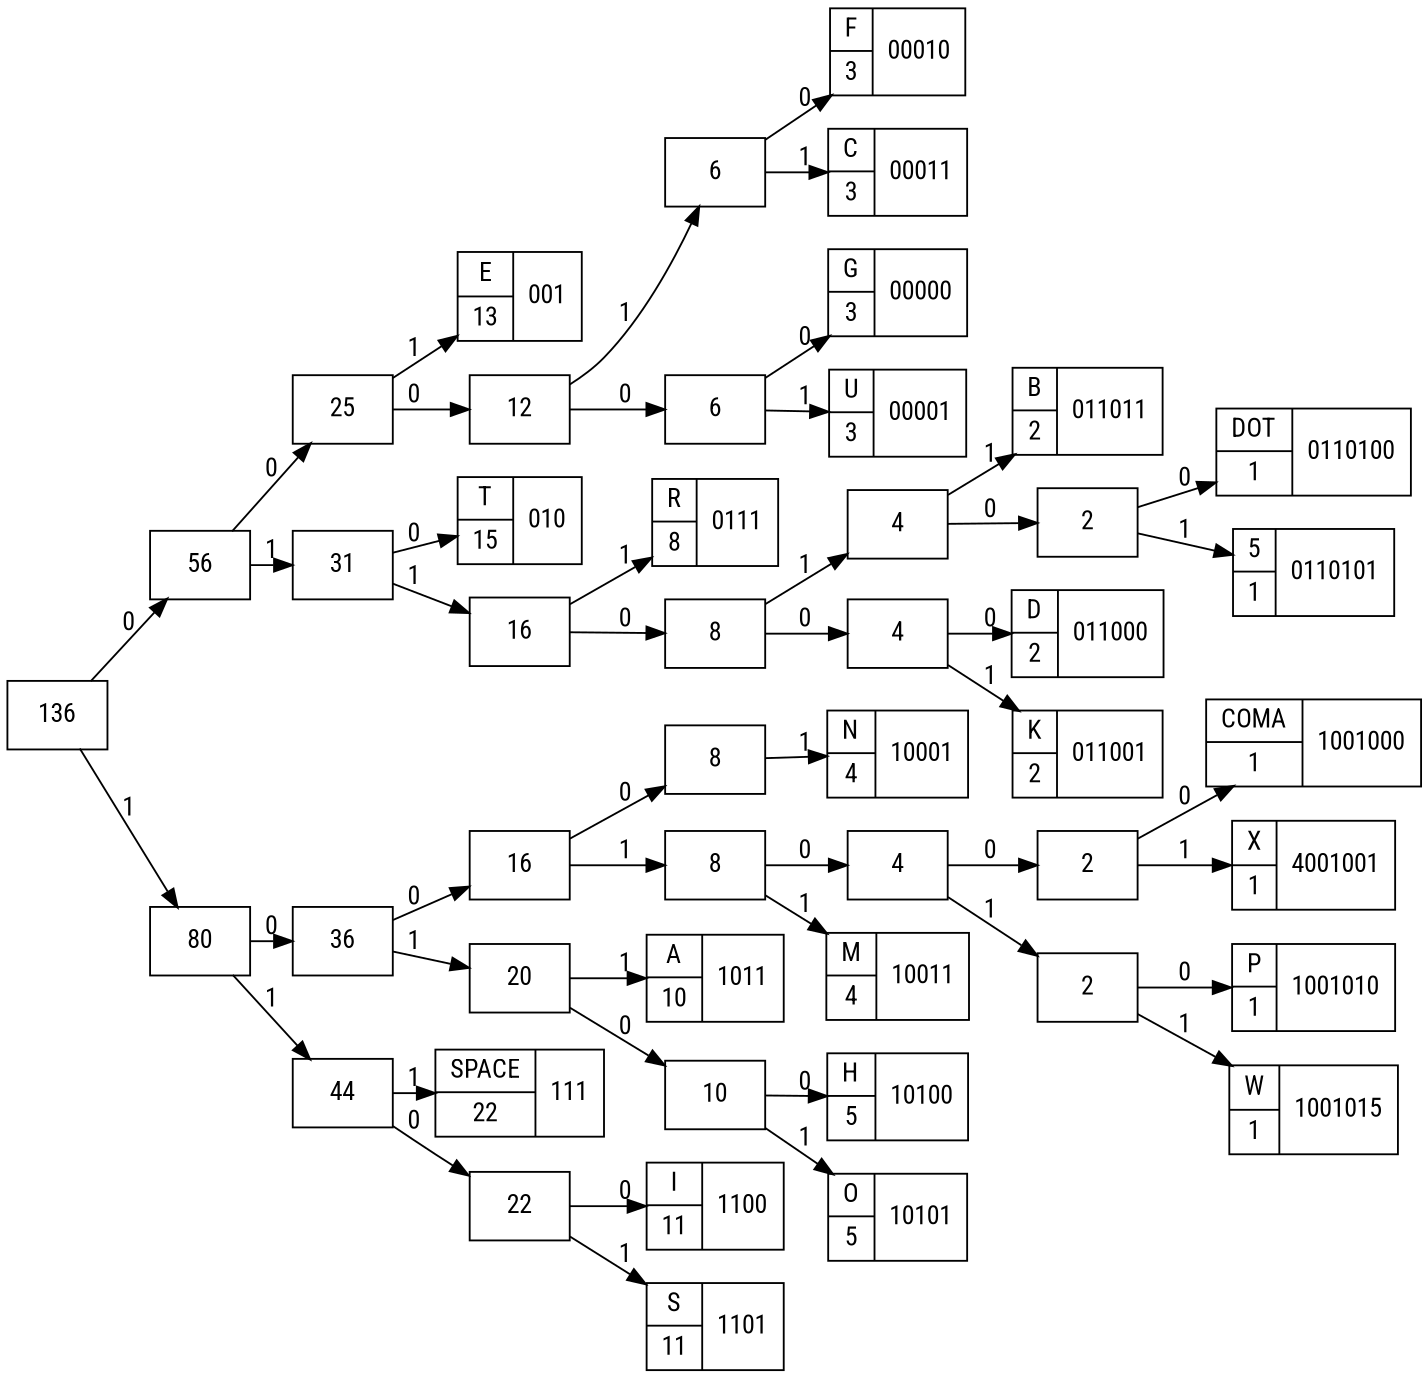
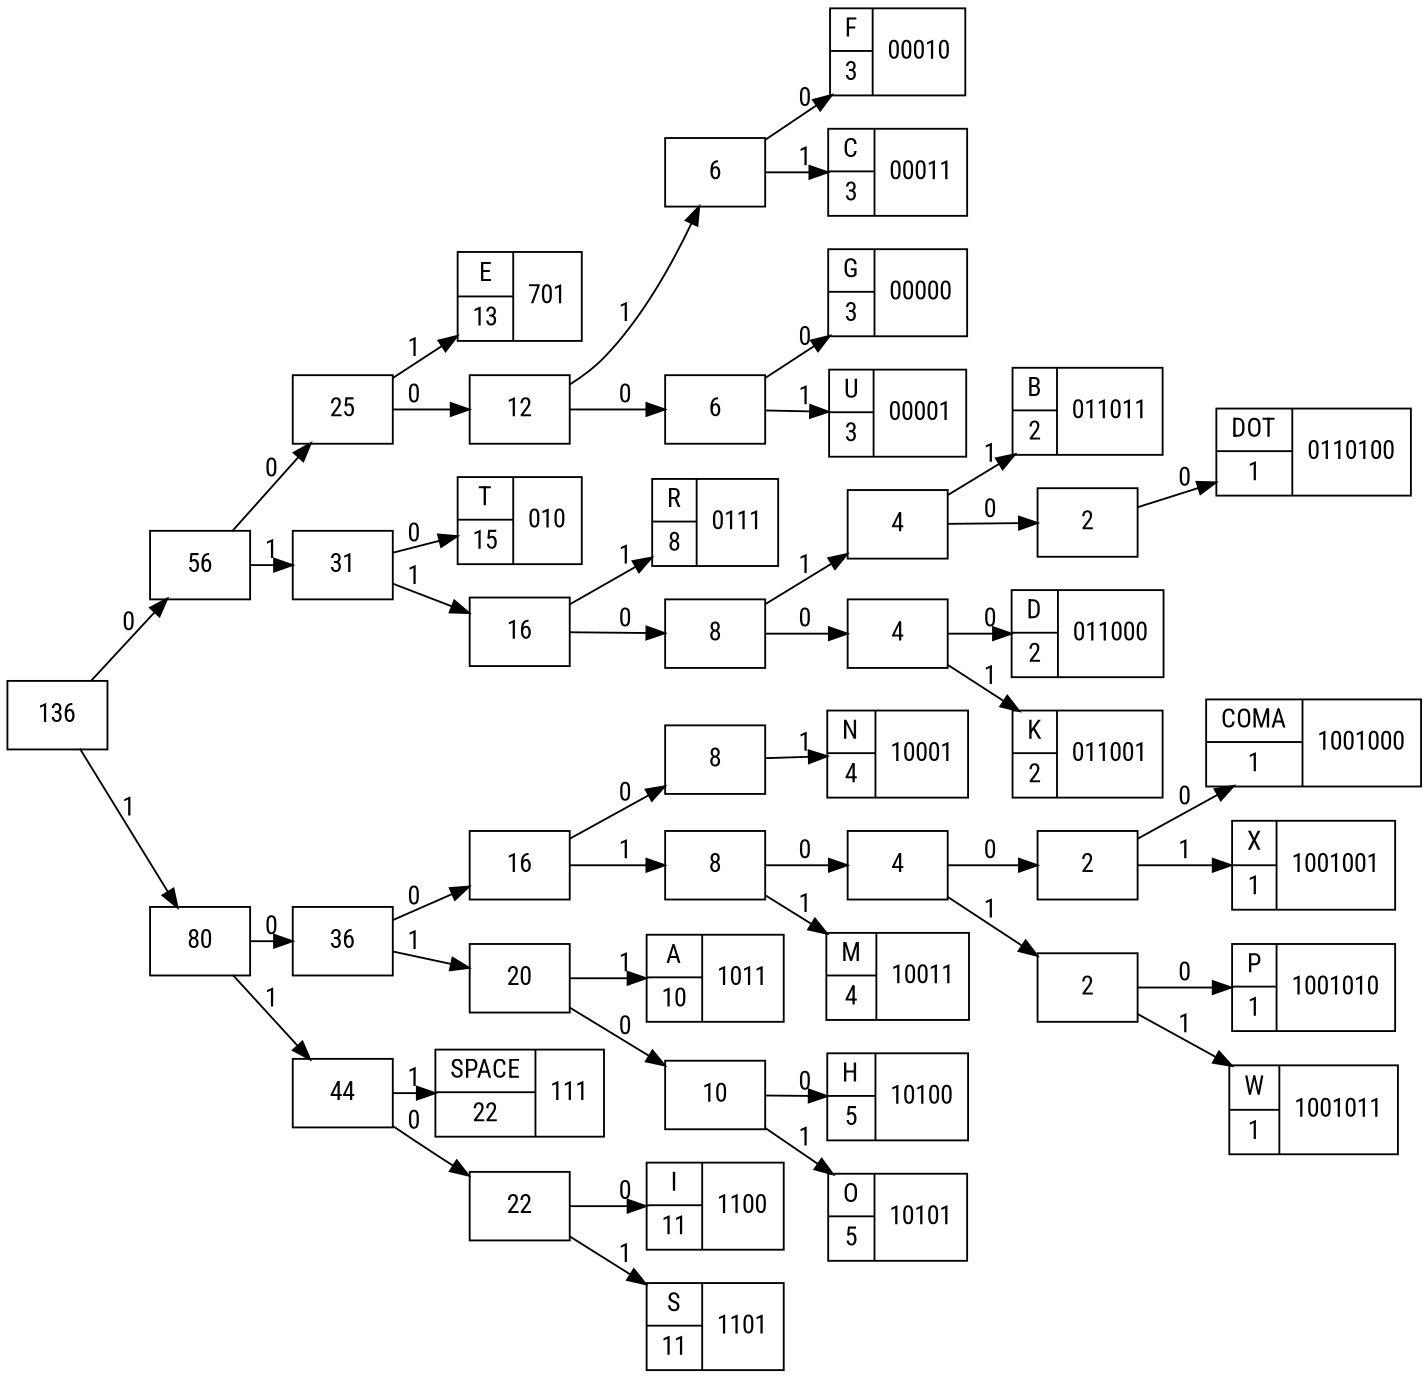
  digraph {
    fontname="Roboto Condensed"
    rankdir=LR
    ranksep=0
    node [fontname="Roboto Condensed" shape=record]
    edge [fontname="Roboto Condensed"]
    n1 [label="{{G|3}|00000}"]
    n2 [label="{{U|3}|00001}"]
    n3 [label="{{F|3}|00010}"]
    n4 [label="{{C|3}|00011}"]
    n5 [label=6]
-   n6 [label="{{E|13}|001}"]
+   n6 [label="{{E|13}|701}"]
    n7 [label="{{T|15}|010}"]
    n8 [label="{{D|2}|011000}"]
    n9 [label="{{K|2}|011001}"]
    n10 [label="{{DOT|1}|0110100}"]
-   n11 [label="{{5|1}|0110101}"]
    n12 [label="{{B|2}|011011}"]
    n13 [label=4]
    2
    n15 [label="{{R|8}|0111}"]
    n16 [label="{{N|4}|10001}"]
    n17 [label=8]
    n18 [label="{{COMA|1}|1001000}"]
-   n19 [label="{{X|1}|4001001}"]
+   n19 [label="{{X|1}|1001001}"]
    n20 [label=2]
    n21 [label="{{P|1}|1001010}"]
-   n22 [label="{{W|1}|1001015}"]
+   n22 [label="{{W|1}|1001011}"]
    n23 [label=2]
    n24 [label=4]
    n25 [label="{{M|4}|10011}"]
    n26 [label=8]
    n27 [label=16]
    n28 [label="{{H|5}|10100}"]
    n29 [label="{{O|5}|10101}"]
    n30 [label="{{A|10}|1011}"]
    n31 [label="{{I|11}|1100}"]
    n32 [label="{{S|11}|1101}"]
    n33 [label="{{SPACE|22}|111}"]
    136
    56
    80
    25
    31
    36
    44
    12
    16
    6
    8
    4
    20
    22
    10
    n5 -> n3 [label=0]
    n5 -> n4 [label=1]
    n13 -> n12 [label=1]
    n13 -> 2 [label=0]
    2 -> n10 [label=0]
-   2 -> n11 [label=1]
    n17 -> n16 [label=1]
    n20 -> n18 [label=0]
    n20 -> n19 [label=1]
    n23 -> n21 [label=0]
    n23 -> n22 [label=1]
    n24 -> n20 [label=0]
    n24 -> n23 [label=1]
    n26 -> n24 [label=0]
    n26 -> n25 [label=1]
    n27 -> n17 [label=0]
    n27 -> n26 [label=1]
    136 -> 56 [label=0]
    136 -> 80 [label=1]
    56 -> 25 [label=0]
    56 -> 31 [label=1]
    80 -> 36 [label=0]
    80 -> 44 [label=1]
    25 -> n6 [label=1]
    25 -> 12 [label=0]
    31 -> n7 [label=0]
    31 -> 16 [label=1]
    36 -> n27 [label=0]
    36 -> 20 [label=1]
    44 -> n33 [label=1]
    44 -> 22 [label=0]
    12 -> n5 [label=1]
    12 -> 6 [label=0]
    16 -> n15 [label=1]
    16 -> 8 [label=0]
    6 -> n1 [label=0]
    6 -> n2 [label=1]
    8 -> n13 [label=1]
    8 -> 4 [label=0]
    4 -> n8 [label=0]
    4 -> n9 [label=1]
    20 -> n30 [label=1]
    20 -> 10 [label=0]
    22 -> n31 [label=0]
    22 -> n32 [label=1]
    10 -> n28 [label=0]
    10 -> n29 [label=1]
  }
